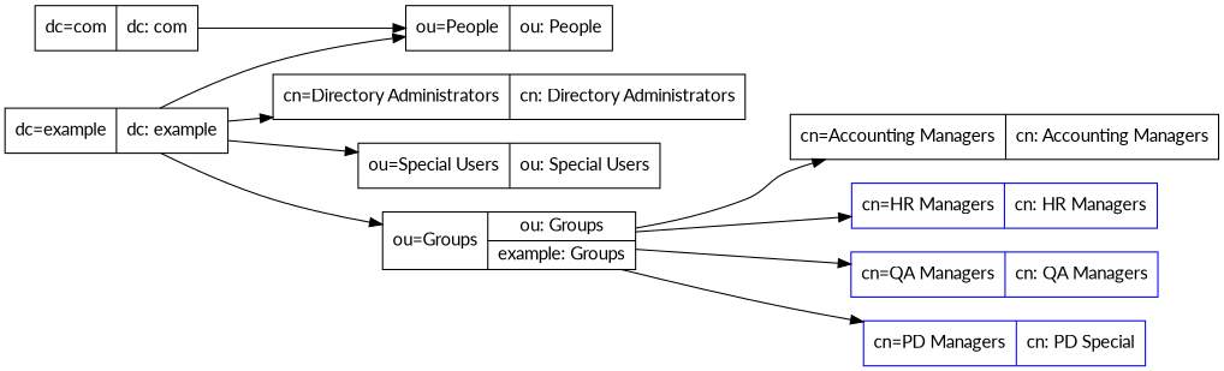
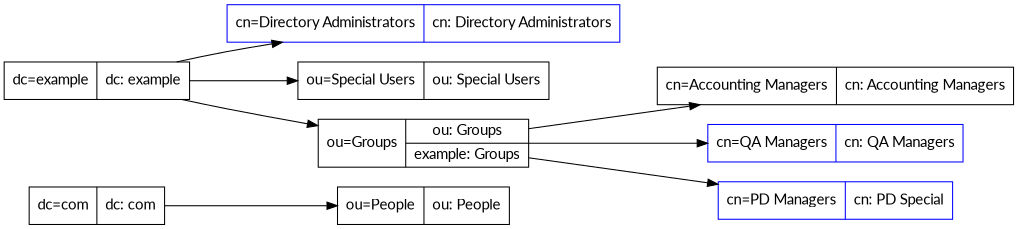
  digraph {
    fontname=Lato
    rankdir=LR
    node [fontname=Lato shape=record]
    edge [fontname=Lato]
    n1 [label="{dc=com|{dc: com}}"]
    n2 [label="{ou=People|{ou: People}}"]
    n3 [label="{dc=example|{dc: example}}"]
-   n4 [label="{cn=Directory Administrators|{cn: Directory Administrators}}"]
+   n4 [label="{cn=Directory Administrators|{cn: Directory Administrators}}" color=blue]
    n5 [label="{ou=Special Users|{ou: Special Users}}"]
    n6 [label="{ou=Groups|{ou: Groups|example: Groups}}"]
    n7 [color=black label="{cn=Accounting Managers|{cn: Accounting Managers}}"]
-   n8 [color=blue label="{cn=HR Managers|{cn: HR Managers}}"]
    n9 [color=blue label="{cn=QA Managers|{cn: QA Managers}}"]
    n10 [color=blue label="{cn=PD Managers|{cn: PD Special}}"]
    n1 -> n2
-   n3 -> n2
    n3 -> n4
    n3 -> n5
    n3 -> n6
    n6 -> n7
-   n6 -> n8
    n6 -> n9
    n6 -> n10
  }
